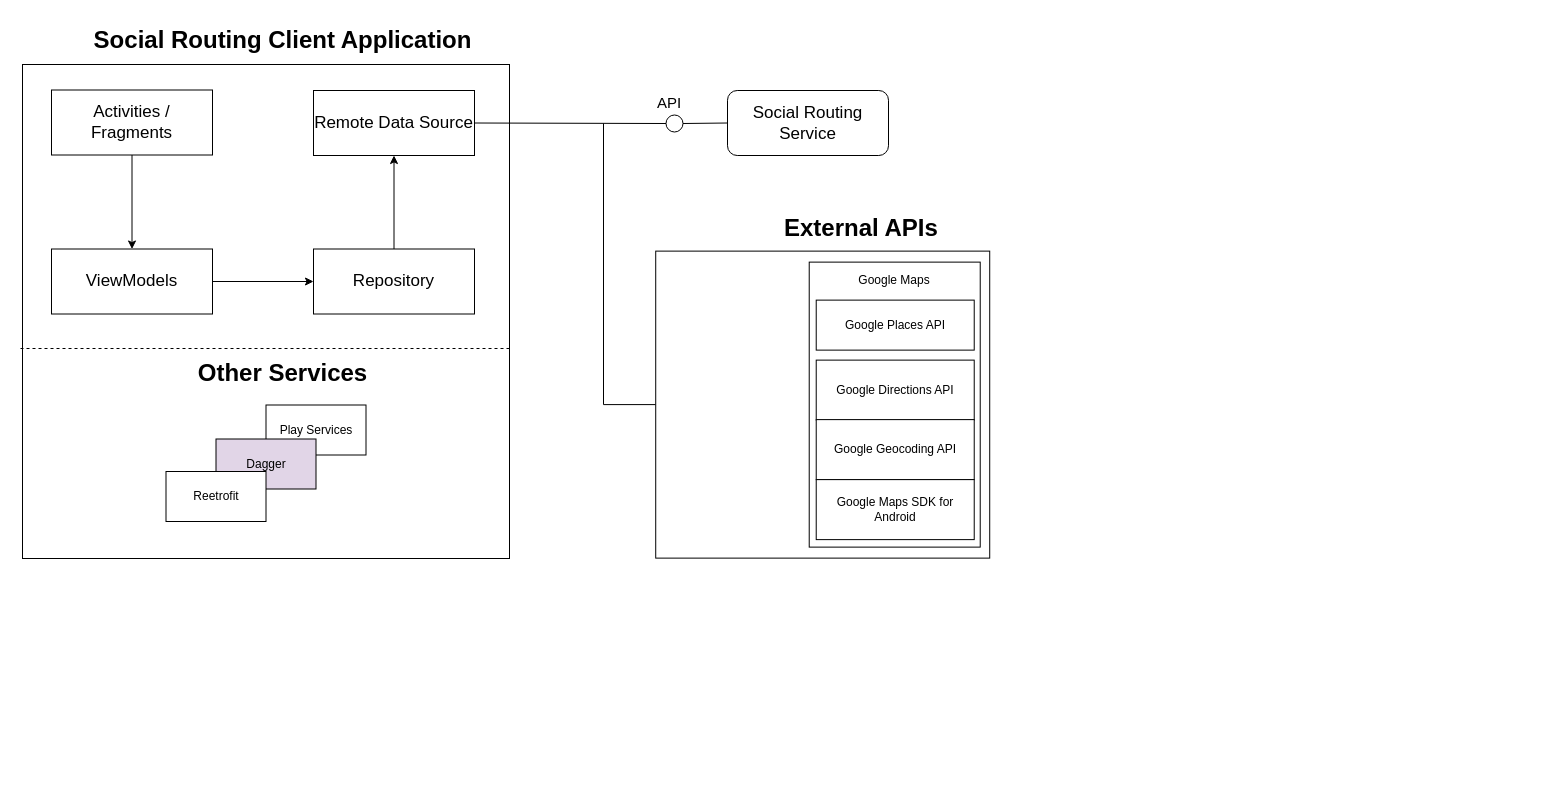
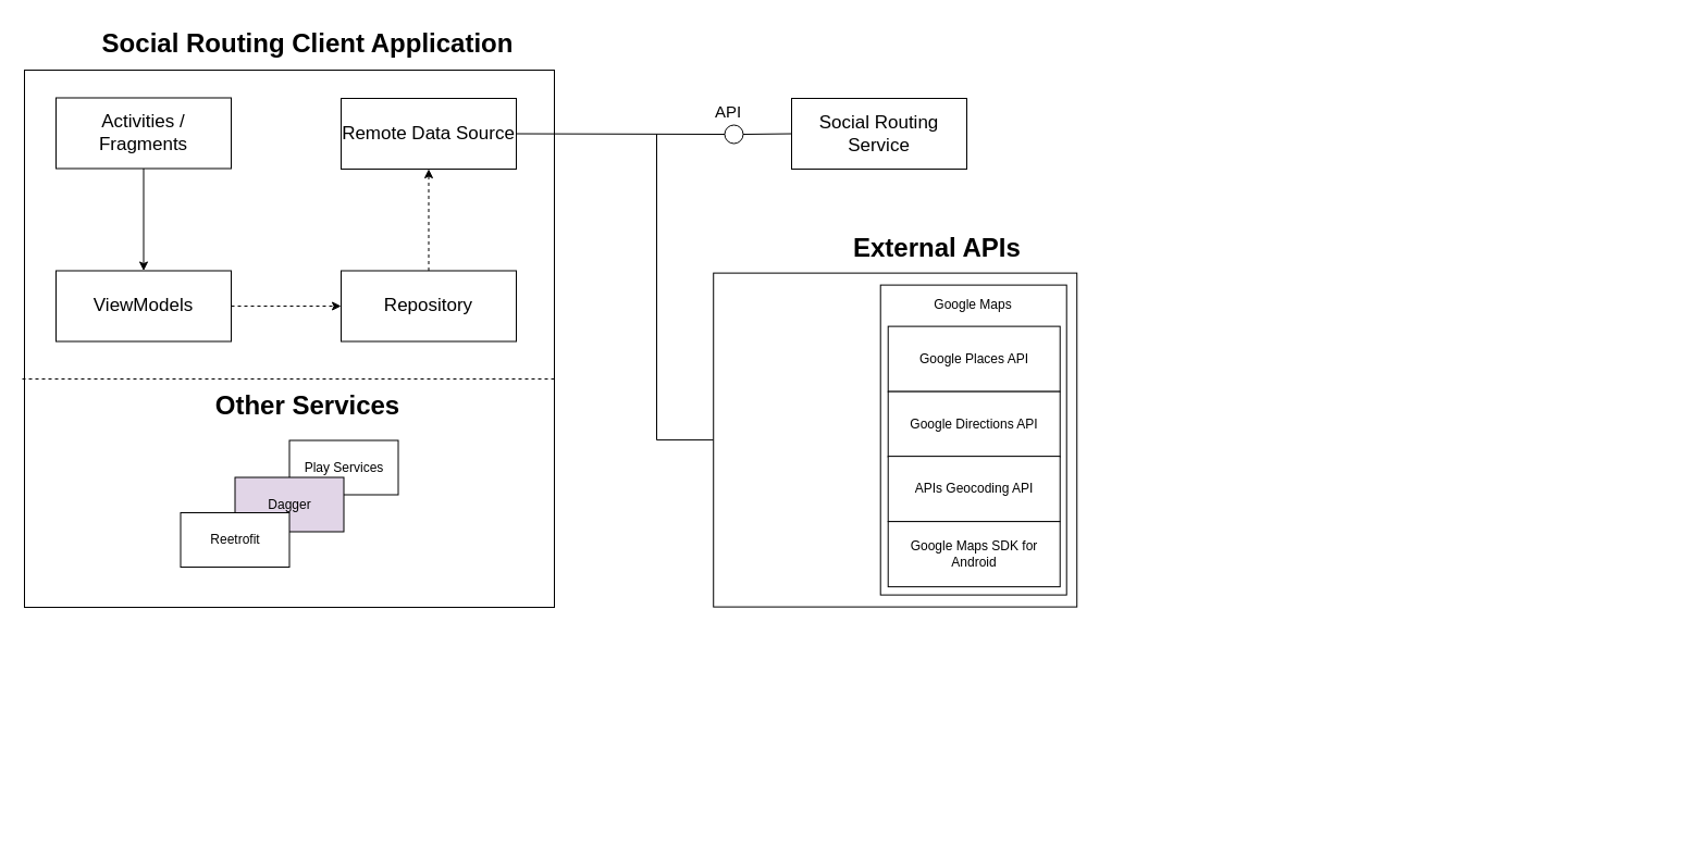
  <mxCell id="0" />
  <mxCell id="1" parent="0" />
  <mxCell id="2" value="" style="rounded=0;whiteSpace=wrap;html=1;" parent="1" vertex="1"><mxGeometry x="22" y="64" width="487" height="494" as="geometry" /></mxCell>
  <mxCell id="3" value="" style="ellipse;whiteSpace=wrap;html=1;aspect=fixed;strokeColor=#000000;fillColor=none;" parent="1" vertex="1"><mxGeometry x="665.5" y="114.5" width="17" height="17" as="geometry" /></mxCell>
  <mxCell id="4" value="&lt;font style=&quot;font-size: 15px&quot;&gt;API&lt;/font&gt;" style="text;html=1;resizable=0;points=[];autosize=1;align=left;verticalAlign=top;spacingTop=-4;strokeWidth=1;fontSize=17;" parent="1" vertex="1"><mxGeometry x="655" y="90" width="34" height="20" as="geometry" /></mxCell>
  <mxCell id="5" value="" style="endArrow=none;html=1;fontSize=17;entryX=1;entryY=0.5;entryDx=0;entryDy=0;exitX=0;exitY=0.5;exitDx=0;exitDy=0;" parent="1" source="11" target="3" edge="1"><mxGeometry width="50" height="50" relative="1" as="geometry"><mxPoint x="726.857" y="122.571" as="sourcePoint" /><mxPoint x="801" y="179.5" as="targetPoint" /></mxGeometry></mxCell>
  <mxCell id="6" style="edgeStyle=orthogonalEdgeStyle;rounded=0;orthogonalLoop=1;jettySize=auto;html=1;entryX=0.5;entryY=0;entryDx=0;entryDy=0;" edge="1" parent="1" source="7" target="8"><mxGeometry relative="1" as="geometry" /></mxCell>
  <mxCell id="7" value="Activities / Fragments&lt;br&gt;" style="rounded=0;whiteSpace=wrap;html=1;strokeColor=#000000;strokeWidth=1;fillColor=none;fontSize=17;" parent="1" vertex="1"><mxGeometry x="51" y="89.5" width="161" height="65" as="geometry" /></mxCell>
  <mxCell id="8" value="ViewModels" style="rounded=0;whiteSpace=wrap;html=1;strokeColor=#000000;strokeWidth=1;fillColor=none;fontSize=17;" vertex="1" parent="1"><mxGeometry x="51" y="248.5" width="161" height="65" as="geometry" /></mxCell>
  <mxCell id="9" value="Repository" style="rounded=0;whiteSpace=wrap;html=1;strokeColor=#000000;strokeWidth=1;fillColor=none;fontSize=17;" vertex="1" parent="1"><mxGeometry x="313" y="248.5" width="161" height="65" as="geometry" /></mxCell>
  <mxCell id="10" value="Remote Data Source" style="rounded=0;whiteSpace=wrap;html=1;strokeColor=#000000;strokeWidth=1;fillColor=none;fontSize=17;" vertex="1" parent="1"><mxGeometry x="313" y="90" width="161" height="65" as="geometry" /></mxCell>
- <mxCell id="11" value="Social Routing Service" style="whiteSpace=wrap;html=1;strokeColor=#000000;strokeWidth=1;fillColor=none;fontSize=17;rounded=1;" vertex="1" parent="1"><mxGeometry x="727" y="90" width="161" height="65" as="geometry" /></mxCell>
- <mxCell id="12" value="" style="endArrow=classic;html=1;exitX=1;exitY=0.5;exitDx=0;exitDy=0;entryX=0;entryY=0.5;entryDx=0;entryDy=0;" edge="1" parent="1" source="8" target="9"><mxGeometry width="50" height="50" relative="1" as="geometry"><mxPoint x="228.5" y="306" as="sourcePoint" /><mxPoint x="278.5" y="256" as="targetPoint" /></mxGeometry></mxCell>
- <mxCell id="13" value="" style="endArrow=classic;html=1;exitX=0.5;exitY=0;exitDx=0;exitDy=0;entryX=0.5;entryY=1;entryDx=0;entryDy=0;" edge="1" parent="1" source="9" target="10"><mxGeometry width="50" height="50" relative="1" as="geometry"><mxPoint x="375" y="237.5" as="sourcePoint" /><mxPoint x="425" y="187.5" as="targetPoint" /></mxGeometry></mxCell>
+ <mxCell id="11" value="Social Routing Service" style="rounded=0;whiteSpace=wrap;html=1;strokeColor=#000000;strokeWidth=1;fillColor=none;fontSize=17;" vertex="1" parent="1"><mxGeometry x="727" y="90" width="161" height="65" as="geometry" /></mxCell>
+ <mxCell id="12" value="" style="endArrow=classic;html=1;exitX=1;exitY=0.5;exitDx=0;exitDy=0;entryX=0;entryY=0.5;entryDx=0;entryDy=0;dashed=1;" edge="1" parent="1" source="8" target="9"><mxGeometry width="50" height="50" relative="1" as="geometry"><mxPoint x="228.5" y="306" as="sourcePoint" /><mxPoint x="278.5" y="256" as="targetPoint" /></mxGeometry></mxCell>
+ <mxCell id="13" value="" style="endArrow=classic;html=1;exitX=0.5;exitY=0;exitDx=0;exitDy=0;entryX=0.5;entryY=1;entryDx=0;entryDy=0;dashed=1;" edge="1" parent="1" source="9" target="10"><mxGeometry width="50" height="50" relative="1" as="geometry"><mxPoint x="375" y="237.5" as="sourcePoint" /><mxPoint x="425" y="187.5" as="targetPoint" /></mxGeometry></mxCell>
  <mxCell id="14" value="" style="endArrow=none;html=1;exitX=1;exitY=0.5;exitDx=0;exitDy=0;entryX=0;entryY=0.5;entryDx=0;entryDy=0;" edge="1" parent="1" source="10" target="3"><mxGeometry width="50" height="50" relative="1" as="geometry"><mxPoint x="507" y="154.5" as="sourcePoint" /><mxPoint x="557" y="104.5" as="targetPoint" /></mxGeometry></mxCell>
  <mxCell id="15" value="&lt;h1&gt;Social Routing Client Application&lt;/h1&gt;" style="text;html=1;strokeColor=none;fillColor=none;spacing=5;spacingTop=-20;whiteSpace=wrap;overflow=hidden;rounded=0;align=center;" vertex="1" parent="1"><mxGeometry x="72" y="20" width="421" height="37" as="geometry" /></mxCell>
  <mxCell id="16" value="" style="endArrow=none;dashed=1;html=1;" edge="1" parent="1"><mxGeometry width="50" height="50" relative="1" as="geometry"><mxPoint x="20" y="348" as="sourcePoint" /><mxPoint x="511" y="348" as="targetPoint" /></mxGeometry></mxCell>
  <mxCell id="17" value="&lt;h1&gt;Other Services&lt;/h1&gt;" style="text;html=1;strokeColor=none;fillColor=none;spacing=5;spacingTop=-20;whiteSpace=wrap;overflow=hidden;rounded=0;align=center;" vertex="1" parent="1"><mxGeometry x="148" y="353" width="269" height="31" as="geometry" /></mxCell>
  <mxCell id="18" value="" style="group" vertex="1" connectable="0" parent="1"><mxGeometry x="1353.224" y="725.622" width="190" height="41" as="geometry" /></mxCell>
  <mxCell id="19" value="&lt;h1&gt;External APIs&lt;/h1&gt;" style="text;html=1;strokeColor=none;fillColor=none;spacing=5;spacingTop=-20;whiteSpace=wrap;overflow=hidden;rounded=0;" vertex="1" parent="18"><mxGeometry x="-574" y="-517.5" width="190" height="41" as="geometry" /></mxCell>
  <mxCell id="20" style="edgeStyle=orthogonalEdgeStyle;rounded=0;orthogonalLoop=1;jettySize=auto;html=1;endArrow=none;endFill=0;" edge="1" parent="1" source="21"><mxGeometry relative="1" as="geometry"><mxPoint x="603" y="123" as="targetPoint" /><Array as="points"><mxPoint x="603" y="404" /><mxPoint x="603" y="123" /></Array></mxGeometry></mxCell>
  <mxCell id="21" value="" style="rounded=0;whiteSpace=wrap;html=1;" vertex="1" parent="1"><mxGeometry x="655.224" y="250.622" width="334" height="307" as="geometry" /></mxCell>
  <mxCell id="22" value="" style="group" vertex="1" connectable="0" parent="1"><mxGeometry x="808.724" y="291.622" width="171" height="262" as="geometry" /></mxCell>
  <mxCell id="23" value="" style="group" vertex="1" connectable="0" parent="22"><mxGeometry width="171" height="262" as="geometry" /></mxCell>
  <mxCell id="24" value="" style="group" vertex="1" connectable="0" parent="23"><mxGeometry width="171" height="262" as="geometry" /></mxCell>
  <mxCell id="25" value="" style="rounded=0;whiteSpace=wrap;html=1;" vertex="1" parent="24"><mxGeometry y="-30" width="171" height="285" as="geometry" /></mxCell>
- <mxCell id="26" value="Google Places API" style="rounded=0;whiteSpace=wrap;html=1;" vertex="1" parent="24"><mxGeometry x="7" y="8" width="158" height="50" as="geometry" /></mxCell>
+ <mxCell id="26" value="Google Places API" style="rounded=0;whiteSpace=wrap;html=1;" vertex="1" parent="24"><mxGeometry x="7" y="8" width="158" height="60" as="geometry" /></mxCell>
  <mxCell id="27" value="Google Directions API" style="rounded=0;whiteSpace=wrap;html=1;" vertex="1" parent="24"><mxGeometry x="7" y="68" width="158" height="60" as="geometry" /></mxCell>
- <mxCell id="28" value="Google Geocoding API" style="rounded=0;whiteSpace=wrap;html=1;" vertex="1" parent="24"><mxGeometry x="7" y="127.5" width="158" height="60" as="geometry" /></mxCell>
+ <mxCell id="28" value="APIs Geocoding API" style="rounded=0;whiteSpace=wrap;html=1;" vertex="1" parent="24"><mxGeometry x="7" y="127.5" width="158" height="60" as="geometry" /></mxCell>
  <mxCell id="29" value="Google Maps SDK for Android" style="rounded=0;whiteSpace=wrap;html=1;" vertex="1" parent="24"><mxGeometry x="7" y="187.5" width="158" height="60" as="geometry" /></mxCell>
  <mxCell id="30" value="Google Maps" style="text;html=1;strokeColor=none;fillColor=none;align=center;verticalAlign=middle;whiteSpace=wrap;rounded=0;" vertex="1" parent="24"><mxGeometry x="41.5" y="-22" width="88" height="20" as="geometry" /></mxCell>
  <mxCell id="31" value="" style="group" vertex="1" connectable="0" parent="1"><mxGeometry x="165.5" y="404.5" width="200" height="116.5" as="geometry" /></mxCell>
  <mxCell id="32" value="Play Services" style="rounded=0;whiteSpace=wrap;html=1;align=center;" vertex="1" parent="31"><mxGeometry x="100" width="100" height="50" as="geometry" /></mxCell>
  <mxCell id="33" value="Dagger" style="rounded=0;whiteSpace=wrap;html=1;align=center;fillColor=#e1d5e7;" vertex="1" parent="31"><mxGeometry x="50" y="34" width="100" height="50" as="geometry" /></mxCell>
  <mxCell id="34" value="Reetrofit" style="rounded=0;whiteSpace=wrap;html=1;align=center;" vertex="1" parent="31"><mxGeometry y="66.5" width="100" height="50" as="geometry" /></mxCell>
